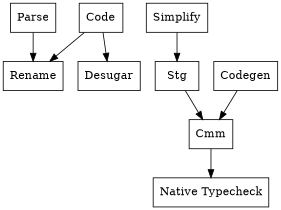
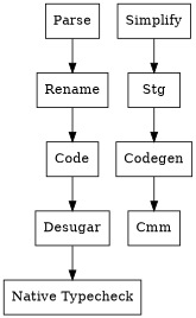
  digraph {
    rankdir=TD
    node [shape=box]
    Parse
    Rename
    n3 [label=Code]
    Desugar
    Simplify
    Stg
    Codegen
    Cmm
    n9 [label="Native Typecheck"]
    Parse -> Rename
-   n3 -> Rename
+   Rename -> n3
    n3 -> Desugar
    Simplify -> Stg
-   Stg -> Cmm
+   Stg -> Codegen
    Codegen -> Cmm
-   Cmm -> n9
+   Desugar -> n9
  }
